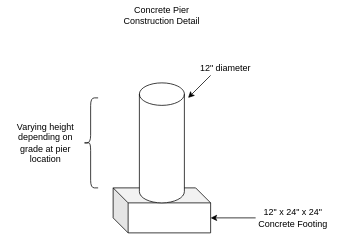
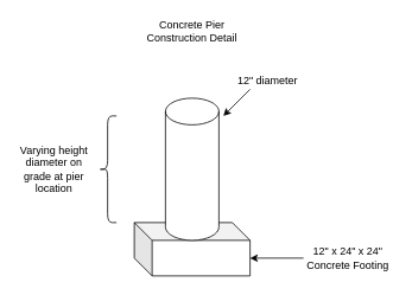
  <mxCell id="0" />
  <mxCell id="1" parent="0" />
  <mxCell id="2" value="" style="shape=cube;whiteSpace=wrap;html=1;boundedLbl=1;backgroundOutline=1;darkOpacity=0.05;darkOpacity2=0.1;" vertex="1" parent="1"><mxGeometry x="150" y="250" width="130" height="60" as="geometry" /></mxCell>
  <mxCell id="3" value="" style="shape=cylinder3;whiteSpace=wrap;html=1;boundedLbl=1;backgroundOutline=1;size=15;" vertex="1" parent="1"><mxGeometry x="185" y="110" width="60" height="160" as="geometry" /></mxCell>
  <mxCell id="4" style="rounded=0;orthogonalLoop=1;jettySize=auto;html=1;exitX=0.25;exitY=1;exitDx=0;exitDy=0;" edge="1" parent="1" source="5"><mxGeometry relative="1" as="geometry"><mxPoint x="250" y="130" as="targetPoint" /></mxGeometry></mxCell>
  <mxCell id="5" value="12&quot; diameter" style="text;html=1;strokeColor=none;fillColor=none;align=center;verticalAlign=middle;whiteSpace=wrap;rounded=0;" vertex="1" parent="1"><mxGeometry x="260" y="80" width="80" height="20" as="geometry" /></mxCell>
  <mxCell id="6" style="edgeStyle=orthogonalEdgeStyle;rounded=0;orthogonalLoop=1;jettySize=auto;html=1;entryX=0;entryY=0;entryDx=130;entryDy=40;entryPerimeter=0;" edge="1" parent="1" source="7" target="2"><mxGeometry relative="1" as="geometry" /></mxCell>
  <mxCell id="7" value="12&quot; x 24&quot; x 24&quot; Concrete Footing" style="text;html=1;strokeColor=none;fillColor=none;align=center;verticalAlign=middle;whiteSpace=wrap;rounded=0;" vertex="1" parent="1"><mxGeometry x="340" y="280" width="100" height="20" as="geometry" /></mxCell>
- <mxCell id="8" value="Concrete Pier Construction Detail" style="text;html=1;strokeColor=none;fillColor=none;align=center;verticalAlign=middle;whiteSpace=wrap;rounded=0;" vertex="1" parent="1"><mxGeometry x="150" y="5" width="130" height="30" as="geometry" /></mxCell>
+ <mxCell id="8" value="Concrete Pier Construction Detail" style="text;html=1;strokeColor=none;fillColor=none;align=center;verticalAlign=middle;whiteSpace=wrap;rounded=0;" vertex="1" parent="1"><mxGeometry x="150" y="20" width="130" height="30" as="geometry" /></mxCell>
  <mxCell id="9" value="" style="shape=curlyBracket;whiteSpace=wrap;html=1;rounded=1;" vertex="1" parent="1"><mxGeometry x="110" y="130" width="20" height="120" as="geometry" /></mxCell>
- <mxCell id="10" value="Varying height depending on grade at pier location" style="text;html=1;strokeColor=none;fillColor=none;align=center;verticalAlign=middle;whiteSpace=wrap;rounded=0;" vertex="1" parent="1"><mxGeometry x="20" y="160" width="80" height="60" as="geometry" /></mxCell>
+ <mxCell id="10" value="Varying height diameter on grade at pier location" style="text;html=1;strokeColor=none;fillColor=none;align=center;verticalAlign=middle;whiteSpace=wrap;rounded=0;" vertex="1" parent="1"><mxGeometry x="20" y="160" width="80" height="60" as="geometry" /></mxCell>
